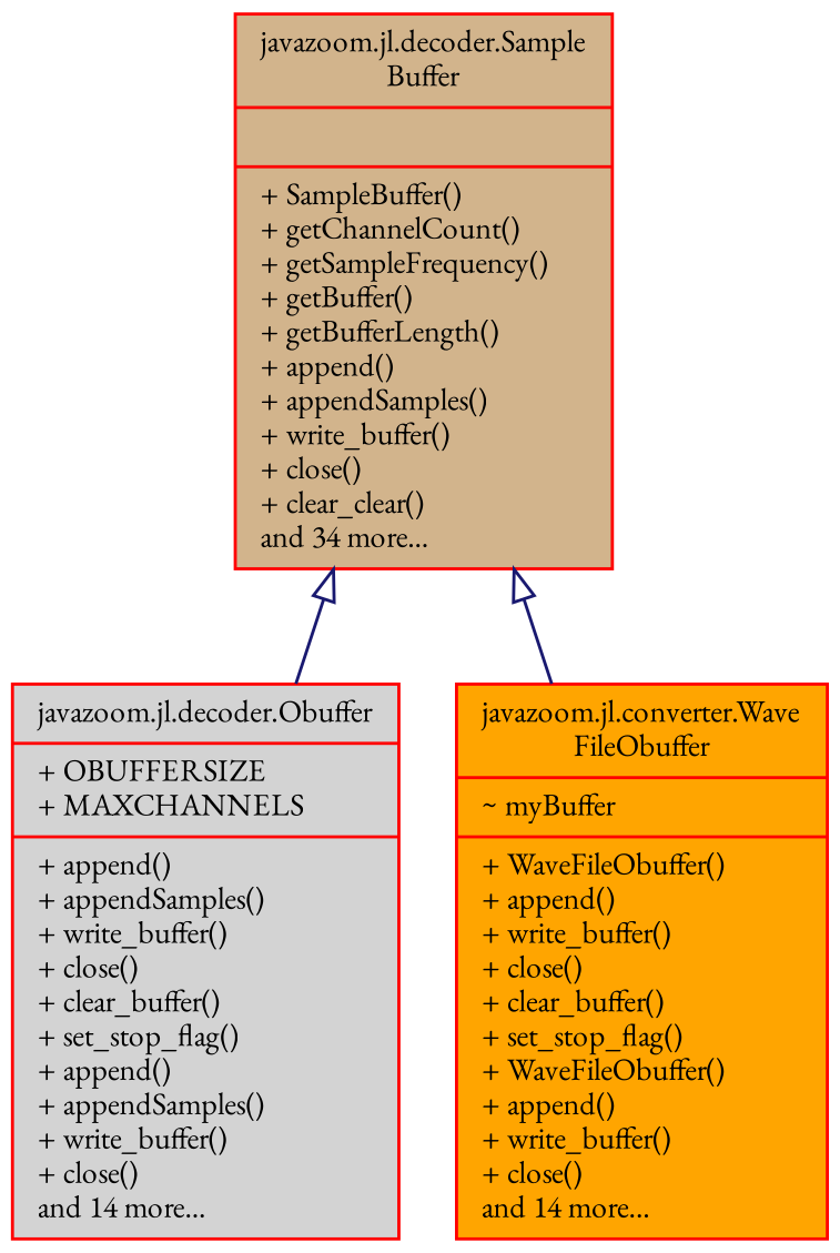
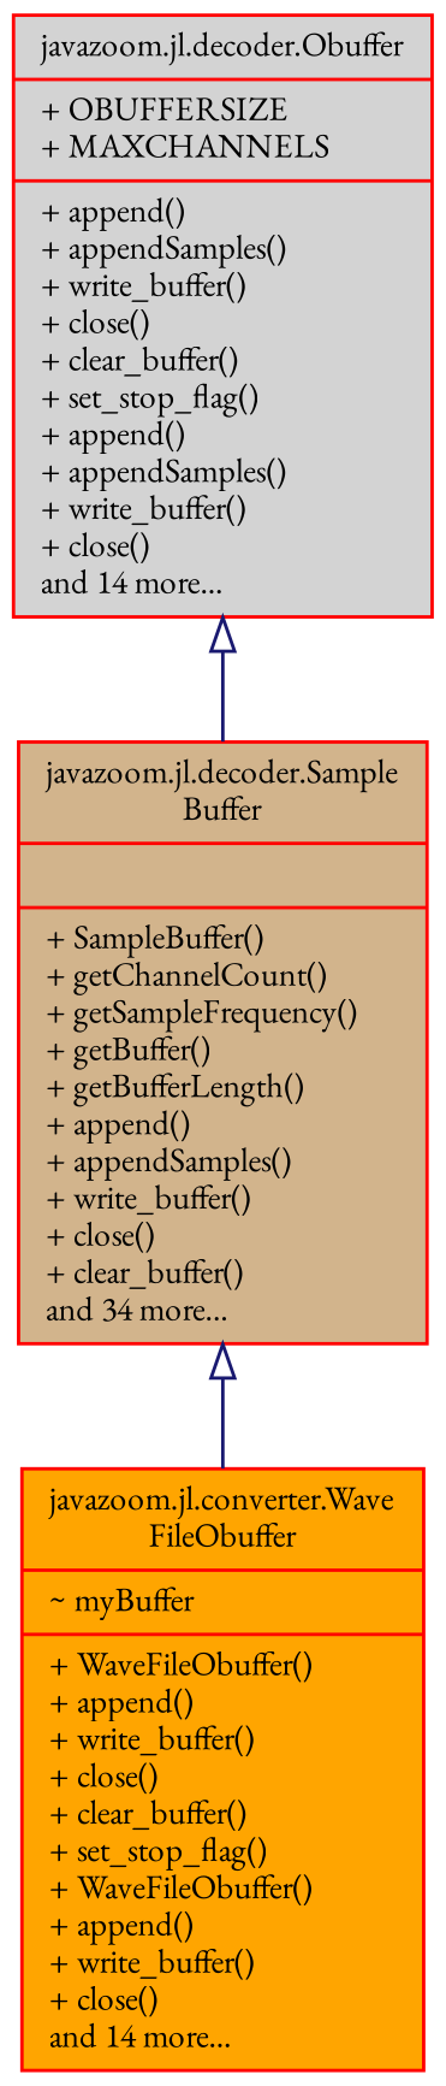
  digraph {
    fontname="EB Garamond"
    node [color=red fontname="EB Garamond" fontsize=10 shape=record style=filled]
    edge [arrowtail=onormal color=midnightblue dir=back fontname="EB Garamond" fontsize=10 labelfontname=Helvetica labelfontsize=10 style=solid]
    n1 [fillcolor=lightgrey fontcolor=black height=0.2 label="{javazoom.jl.decoder.Obuffer\n|+ OBUFFERSIZE\l+ MAXCHANNELS\l|+ append()\l+ appendSamples()\l+ write_buffer()\l+ close()\l+ clear_buffer()\l+ set_stop_flag()\l+ append()\l+ appendSamples()\l+ write_buffer()\l+ close()\land 14 more...\l}" width=0.4]
-   n2 [fillcolor=tan height=0.2 label="{javazoom.jl.decoder.Sample\lBuffer\n||+ SampleBuffer()\l+ getChannelCount()\l+ getSampleFrequency()\l+ getBuffer()\l+ getBufferLength()\l+ append()\l+ appendSamples()\l+ write_buffer()\l+ close()\l+ clear_clear()\land 34 more...\l}" width=0.4]
+   n2 [fillcolor=tan height=0.2 label="{javazoom.jl.decoder.Sample\lBuffer\n||+ SampleBuffer()\l+ getChannelCount()\l+ getSampleFrequency()\l+ getBuffer()\l+ getBufferLength()\l+ append()\l+ appendSamples()\l+ write_buffer()\l+ close()\l+ clear_buffer()\land 34 more...\l}" width=0.4]
    n3 [fillcolor=orange height=0.2 label="{javazoom.jl.converter.Wave\lFileObuffer\n|~ myBuffer\l|+ WaveFileObuffer()\l+ append()\l+ write_buffer()\l+ close()\l+ clear_buffer()\l+ set_stop_flag()\l+ WaveFileObuffer()\l+ append()\l+ write_buffer()\l+ close()\land 14 more...\l}" width=0.4]
-   n2 -> n1
+   n1 -> n2
    n2 -> n3
  }
